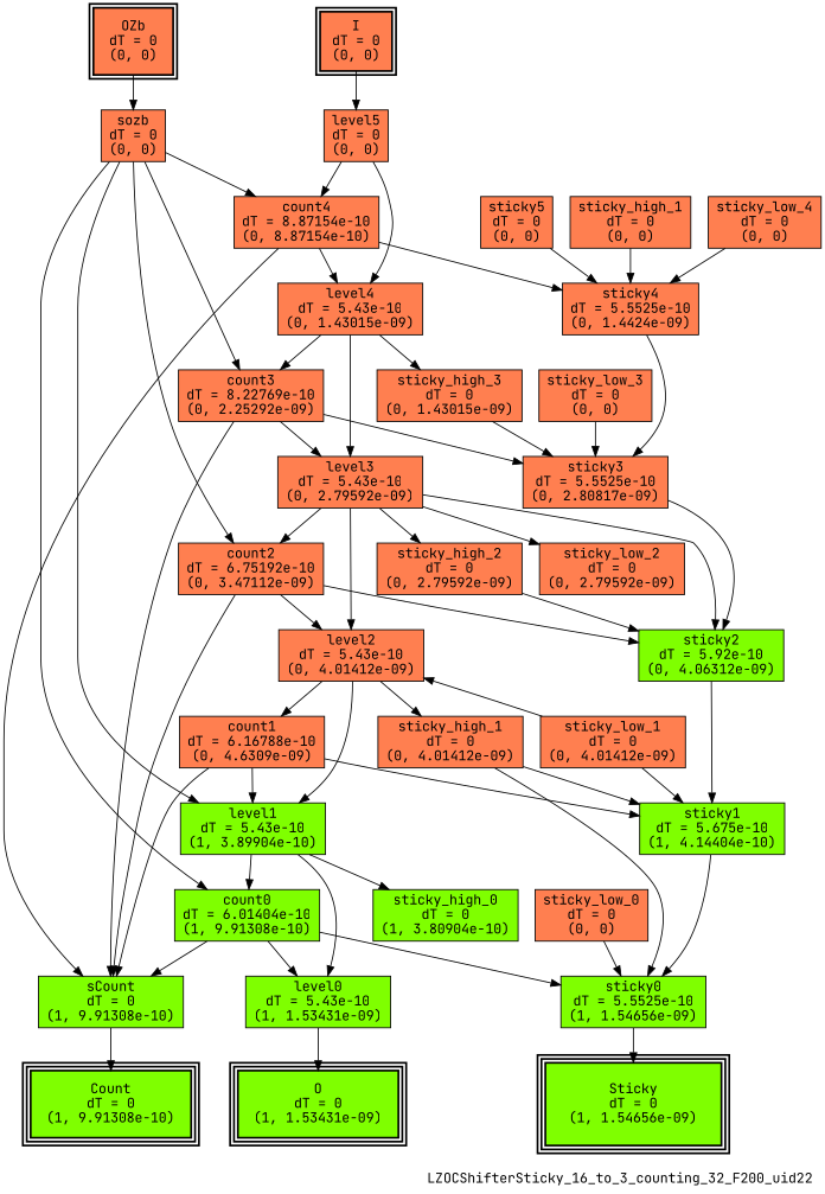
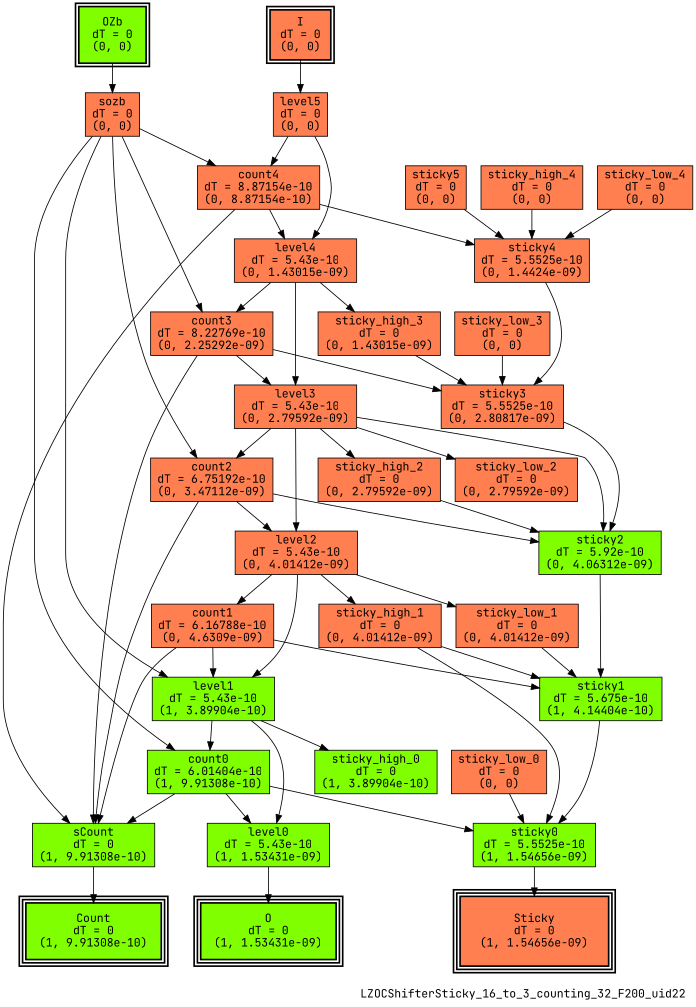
  digraph {
    fontname="JetBrains Mono"
    label=LZOCShifterSticky_16_to_3_counting_32_F200_uid22
    labeljust=right
    labelloc=bottom
    nodesep=0.25
    ranksep=0.5
    node [color=black fillcolor=coral fontname="JetBrains Mono" peripheries=1 shape=box style=filled]
    edge [arrowhead=normal arrowsize=1.0 arrowtail=normal color=black dir=forward fontname="JetBrains Mono"]
    n1 [label="I\ndT = 0\n(0, 0)" peripheries=2 style="bold, filled"]
-   n2 [label="OZb\ndT = 0\n(0, 0)" peripheries=2 style="bold, filled"]
+   n2 [fillcolor=chartreuse label="OZb\ndT = 0\n(0, 0)" peripheries=2 style="bold, filled"]
    n3 [fillcolor=chartreuse label="Count\ndT = 0\n(1, 9.91308e-10)" peripheries=3 style="bold, filled"]
    n4 [fillcolor=chartreuse label="O\ndT = 0\n(1, 1.53431e-09)" peripheries=3 style="bold, filled"]
-   n5 [fillcolor=chartreuse label="Sticky\ndT = 0\n(1, 1.54656e-09)" peripheries=3 style="bold, filled"]
+   n5 [label="Sticky\ndT = 0\n(1, 1.54656e-09)" peripheries=3 style="bold, filled"]
    n6 [label="level5\ndT = 0\n(0, 0)"]
    n7 [label="sozb\ndT = 0\n(0, 0)"]
    n8 [label="count4\ndT = 8.87154e-10\n(0, 8.87154e-10)"]
    n9 [label="level4\ndT = 5.43e-10\n(0, 1.43015e-09)"]
    n10 [label="count3\ndT = 8.22769e-10\n(0, 2.25292e-09)"]
    n11 [label="count2\ndT = 6.75192e-10\n(0, 3.47112e-09)"]
    n12 [fillcolor=chartreuse label="count0\ndT = 6.01404e-10\n(1, 9.91308e-10)"]
    n13 [fillcolor=chartreuse label="level1\ndT = 5.43e-10\n(1, 3.89904e-10)"]
    n14 [label="sticky4\ndT = 5.5525e-10\n(0, 1.4424e-09)"]
    n15 [fillcolor=chartreuse label="sCount\ndT = 0\n(1, 9.91308e-10)"]
    n16 [label="level3\ndT = 5.43e-10\n(0, 2.79592e-09)"]
    n17 [label="sticky_high_3\ndT = 0\n(0, 1.43015e-09)"]
    n18 [label="sticky3\ndT = 5.5525e-10\n(0, 2.80817e-09)"]
    n19 [label="level2\ndT = 5.43e-10\n(0, 4.01412e-09)"]
    n20 [fillcolor=chartreuse label="sticky2\ndT = 5.92e-10\n(0, 4.06312e-09)"]
    n21 [label="count1\ndT = 6.16788e-10\n(0, 4.6309e-09)"]
    n22 [fillcolor=chartreuse label="sticky1\ndT = 5.675e-10\n(1, 4.14404e-10)"]
    n23 [fillcolor=chartreuse label="level0\ndT = 5.43e-10\n(1, 1.53431e-09)"]
    n24 [fillcolor=chartreuse label="sticky0\ndT = 5.5525e-10\n(1, 1.54656e-09)"]
    n25 [label="sticky5\ndT = 0\n(0, 0)"]
    n26 [label="sticky_high_2\ndT = 0\n(0, 2.79592e-09)"]
    n27 [label="sticky_low_2\ndT = 0\n(0, 2.79592e-09)"]
-   n28 [label="sticky_high_1\ndT = 0\n(0, 0)"]
+   n28 [label="sticky_high_4\ndT = 0\n(0, 0)"]
    n29 [label="sticky_low_4\ndT = 0\n(0, 0)"]
    n30 [label="sticky_high_1\ndT = 0\n(0, 4.01412e-09)"]
    n31 [label="sticky_low_1\ndT = 0\n(0, 4.01412e-09)"]
    n32 [label="sticky_low_3\ndT = 0\n(0, 0)"]
-   n33 [fillcolor=chartreuse label="sticky_high_0\ndT = 0\n(1, 3.80904e-10)"]
+   n33 [fillcolor=chartreuse label="sticky_high_0\ndT = 0\n(1, 3.89904e-10)"]
    n34 [label="sticky_low_0\ndT = 0\n(0, 0)"]
    subgraph sub_1 {
      rank=same
      n1
      n2
    }
    subgraph sub_2 {
      rank=same
      n3
      n4
      n5
    }
    n1 -> n6
    n2 -> n7
    n6 -> n8
    n6 -> n9
    n7 -> n8
    n7 -> n10
    n7 -> n11
    n7 -> n12
    n7 -> n13
    n8 -> n9
    n8 -> n14
    n8 -> n15
    n9 -> n10
    n9 -> n16
    n9 -> n17
    n10 -> n15
    n10 -> n16
    n10 -> n18
    n11 -> n15
    n11 -> n19
    n11 -> n20
    n12 -> n15
    n12 -> n23
    n12 -> n24
    n13 -> n12
    n13 -> n23
    n13 -> n33
    n14 -> n18
    n15 -> n3
    n16 -> n11
    n16 -> n19
    n16 -> n20
    n16 -> n26
    n16 -> n27
    n17 -> n18
    n18 -> n20
    n19 -> n13
    n19 -> n21
    n19 -> n30
-   n31 -> n19
+   n19 -> n31
    n20 -> n22
    n21 -> n13
    n21 -> n15
    n21 -> n22
    n22 -> n24
    n23 -> n4
    n24 -> n5
    n25 -> n14
    n26 -> n20
    n28 -> n14
    n29 -> n14
    n30 -> n22
    n30 -> n24
    n31 -> n22
    n32 -> n18
    n34 -> n24
  }
